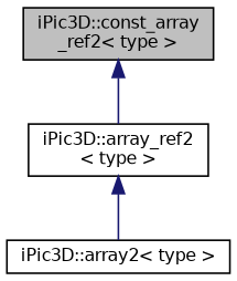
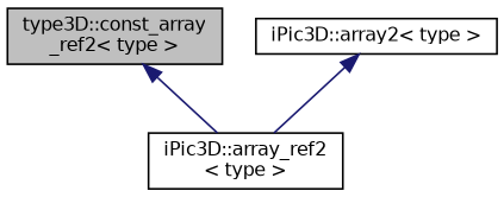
  digraph {
    node [color=black fillcolor=white fontname=Helvetica fontsize=10 shape=record style=filled]
    edge [color=midnightblue dir=back fontname=Helvetica fontsize=10 labelfontname=Helvetica labelfontsize=10 style=solid]
-   n1 [fillcolor=grey75 fontcolor=black height=0.2 label="iPic3D::const_array\l_ref2\< type \>" width=0.4]
+   n1 [fillcolor=grey75 fontcolor=black height=0.2 label="type3D::const_array\l_ref2\< type \>" width=0.4]
    n2 [height=0.2 label="iPic3D::array_ref2\l\< type \>" width=0.4]
    n3 [height=0.2 label="iPic3D::array2\< type \>" width=0.4]
    n1 -> n2
-   n2 -> n3
+   n3 -> n2
  }
